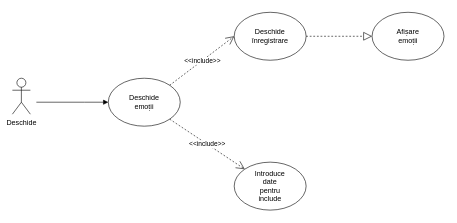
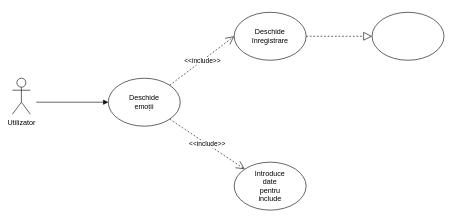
  <mxCell id="0" />
  <mxCell id="1" parent="0" />
- <mxCell id="2" value="Deschide" style="shape=umlActor;verticalLabelPosition=bottom;verticalAlign=top;html=1;" parent="1" vertex="1"><mxGeometry x="20" y="130" width="30" height="60" as="geometry" /></mxCell>
+ <mxCell id="2" value="Utilizator" style="shape=umlActor;verticalLabelPosition=bottom;verticalAlign=top;html=1;" parent="1" vertex="1"><mxGeometry x="20" y="130" width="30" height="60" as="geometry" /></mxCell>
  <mxCell id="3" value="" style="endArrow=block;endFill=1;html=1;edgeStyle=elbowEdgeStyle;align=left;verticalAlign=top;rounded=0;fontColor=#FFFFFF;entryX=0;entryY=0.5;entryDx=0;entryDy=0;" parent="1" edge="1"><mxGeometry x="-1" relative="1" as="geometry"><mxPoint x="60" y="170" as="sourcePoint" /><mxPoint x="180" y="170" as="targetPoint" /><Array as="points"><mxPoint x="140" y="220" /></Array></mxGeometry></mxCell>
  <mxCell id="4" value="" style="ellipse;whiteSpace=wrap;html=1;" parent="1" vertex="1"><mxGeometry x="180" y="130" width="120" height="80" as="geometry" /></mxCell>
  <mxCell id="5" value="Deschide emoții" style="text;html=1;strokeColor=none;fillColor=none;align=center;verticalAlign=middle;whiteSpace=wrap;rounded=0;" parent="1" vertex="1"><mxGeometry x="210" y="155" width="60" height="30" as="geometry" /></mxCell>
  <mxCell id="6" value="" style="ellipse;whiteSpace=wrap;html=1;" parent="1" vertex="1"><mxGeometry x="390" y="20" width="120" height="80" as="geometry" /></mxCell>
  <mxCell id="7" value="Deschide înregistrare" style="text;html=1;strokeColor=none;fillColor=none;align=center;verticalAlign=middle;whiteSpace=wrap;rounded=0;" parent="1" vertex="1"><mxGeometry x="420" y="45" width="60" height="30" as="geometry" /></mxCell>
  <mxCell id="8" value="" style="ellipse;whiteSpace=wrap;html=1;" parent="1" vertex="1"><mxGeometry x="620" y="20" width="120" height="80" as="geometry" /></mxCell>
- <mxCell id="9" value="Afișare emoții" style="text;html=1;strokeColor=none;fillColor=none;align=center;verticalAlign=middle;whiteSpace=wrap;rounded=0;" parent="1" vertex="1"><mxGeometry x="650" y="45" width="60" height="30" as="geometry" /></mxCell>
  <mxCell id="10" value="" style="ellipse;whiteSpace=wrap;html=1;" parent="1" vertex="1"><mxGeometry x="390" y="270" width="120" height="80" as="geometry" /></mxCell>
  <mxCell id="11" value="Introduce date pentru include" style="text;html=1;strokeColor=none;fillColor=none;align=center;verticalAlign=middle;whiteSpace=wrap;rounded=0;" parent="1" vertex="1"><mxGeometry x="420" y="295" width="60" height="30" as="geometry" /></mxCell>
  <mxCell id="12" value="&amp;lt;&amp;lt;include&amp;gt;&amp;gt;" style="endArrow=open;endSize=12;dashed=1;html=1;rounded=0;exitX=1;exitY=0;exitDx=0;exitDy=0;entryX=0;entryY=0.5;entryDx=0;entryDy=0;" parent="1" source="4" target="6" edge="1"><mxGeometry width="160" relative="1" as="geometry"><mxPoint x="350" y="150" as="sourcePoint" /><mxPoint x="510" y="150" as="targetPoint" /></mxGeometry></mxCell>
  <mxCell id="13" value="&amp;lt;&amp;lt;include&amp;gt;&amp;gt;" style="endArrow=open;endSize=12;dashed=1;html=1;rounded=0;exitX=1;exitY=1;exitDx=0;exitDy=0;entryX=0;entryY=0;entryDx=0;entryDy=0;" parent="1" source="4" target="10" edge="1"><mxGeometry width="160" relative="1" as="geometry"><mxPoint x="292.426" y="151.716" as="sourcePoint" /><mxPoint x="400" y="70" as="targetPoint" /></mxGeometry></mxCell>
  <mxCell id="14" value="" style="endArrow=block;dashed=1;endFill=0;endSize=12;html=1;rounded=0;exitX=1;exitY=0.5;exitDx=0;exitDy=0;entryX=0;entryY=0.5;entryDx=0;entryDy=0;" parent="1" source="6" target="8" edge="1"><mxGeometry width="160" relative="1" as="geometry"><mxPoint x="480" y="150" as="sourcePoint" /><mxPoint x="640" y="150" as="targetPoint" /></mxGeometry></mxCell>
